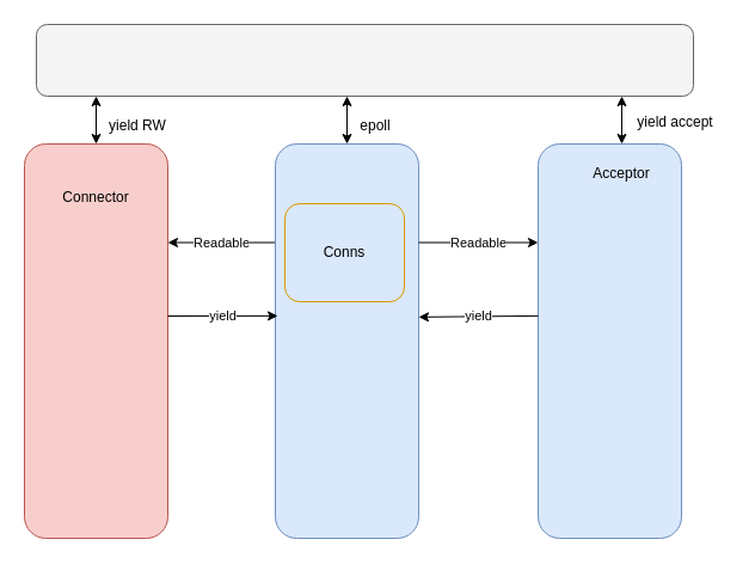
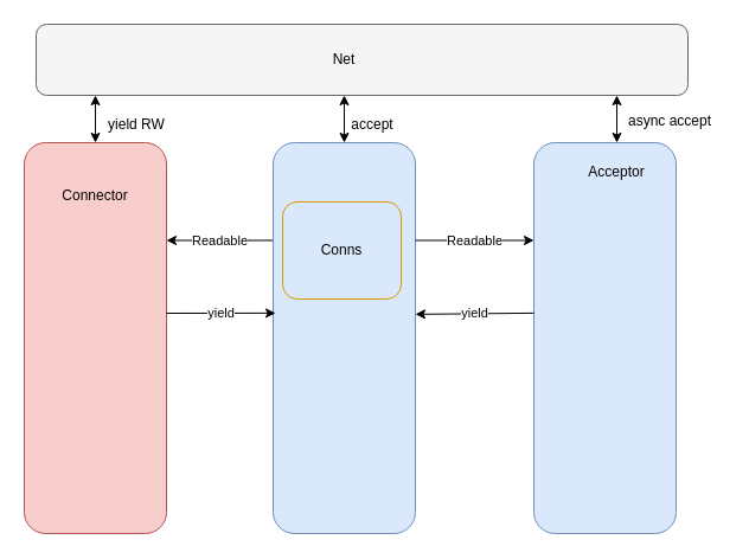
  <mxCell id="0" />
  <mxCell id="1" parent="0" />
  <mxCell id="2" value="" style="rounded=1;whiteSpace=wrap;html=1;fillColor=#dae8fc;strokeColor=#6c8ebf;" vertex="1" parent="1"><mxGeometry x="450" y="120" width="120" height="330" as="geometry" /></mxCell>
  <mxCell id="3" value="" style="rounded=1;whiteSpace=wrap;html=1;fillColor=#f8cecc;strokeColor=#b85450;" vertex="1" parent="1"><mxGeometry x="20" y="120" width="120" height="330" as="geometry" /></mxCell>
  <mxCell id="4" value="Readable" style="edgeStyle=orthogonalEdgeStyle;rounded=0;orthogonalLoop=1;jettySize=auto;html=1;exitX=0;exitY=0.25;exitDx=0;exitDy=0;entryX=1;entryY=0.25;entryDx=0;entryDy=0;" edge="1" parent="1" source="5" target="3"><mxGeometry relative="1" as="geometry" /></mxCell>
  <mxCell id="5" value="" style="rounded=1;whiteSpace=wrap;html=1;fillColor=#dae8fc;strokeColor=#6c8ebf;" vertex="1" parent="1"><mxGeometry x="230" y="120" width="120" height="330" as="geometry" /></mxCell>
  <mxCell id="6" value="Connector" style="text;html=1;strokeColor=none;fillColor=none;align=center;verticalAlign=middle;whiteSpace=wrap;rounded=0;" vertex="1" parent="1"><mxGeometry x="50" y="150" width="60" height="30" as="geometry" /></mxCell>
  <mxCell id="7" value="Acceptor" style="text;html=1;strokeColor=none;fillColor=none;align=center;verticalAlign=middle;whiteSpace=wrap;rounded=0;" vertex="1" parent="1"><mxGeometry x="490" y="130" width="60" height="30" as="geometry" /></mxCell>
  <mxCell id="8" value="Conns" style="rounded=1;whiteSpace=wrap;html=1;fillColor=#dae8fc;strokeColor=#d79b00;" vertex="1" parent="1"><mxGeometry x="238" y="170" width="100" height="82" as="geometry" /></mxCell>
  <mxCell id="9" value="Readable" style="endArrow=classic;html=1;rounded=0;entryX=0;entryY=0.25;entryDx=0;entryDy=0;exitX=1;exitY=0.25;exitDx=0;exitDy=0;" edge="1" parent="1" source="5" target="2"><mxGeometry width="50" height="50" relative="1" as="geometry"><mxPoint x="350" y="144" as="sourcePoint" /><mxPoint x="470" y="202.5" as="targetPoint" /></mxGeometry></mxCell>
  <mxCell id="10" value="" style="rounded=1;whiteSpace=wrap;html=1;strokeColor=#666666;fillColor=#f5f5f5;fontColor=#333333;" vertex="1" parent="1"><mxGeometry x="30" y="20" width="550" height="60" as="geometry" /></mxCell>
+ <mxCell id="11" value="Net" style="text;html=1;strokeColor=none;fillColor=none;align=center;verticalAlign=middle;whiteSpace=wrap;rounded=0;" vertex="1" parent="1"><mxGeometry x="260" y="35" width="60" height="30" as="geometry" /></mxCell>
  <mxCell id="12" value="yield RW" style="text;html=1;strokeColor=none;fillColor=none;align=center;verticalAlign=middle;whiteSpace=wrap;rounded=0;" vertex="1" parent="1"><mxGeometry x="70" y="90" width="90" height="30" as="geometry" /></mxCell>
- <mxCell id="13" value="yield accept" style="text;html=1;strokeColor=none;fillColor=none;align=center;verticalAlign=middle;whiteSpace=wrap;rounded=0;" vertex="1" parent="1"><mxGeometry x="520" y="87" width="90" height="30" as="geometry" /></mxCell>
- <mxCell id="14" value="epoll" style="text;html=1;strokeColor=none;fillColor=none;align=center;verticalAlign=middle;whiteSpace=wrap;rounded=0;" vertex="1" parent="1"><mxGeometry x="284" y="90" width="60" height="30" as="geometry" /></mxCell>
+ <mxCell id="13" value="async accept" style="text;html=1;strokeColor=none;fillColor=none;align=center;verticalAlign=middle;whiteSpace=wrap;rounded=0;" vertex="1" parent="1"><mxGeometry x="520" y="87" width="90" height="30" as="geometry" /></mxCell>
+ <mxCell id="14" value="accept" style="text;html=1;strokeColor=none;fillColor=none;align=center;verticalAlign=middle;whiteSpace=wrap;rounded=0;" vertex="1" parent="1"><mxGeometry x="284" y="90" width="60" height="30" as="geometry" /></mxCell>
  <mxCell id="15" value="" style="endArrow=classic;startArrow=classic;html=1;rounded=0;targetPerimeterSpacing=0;entryX=0.5;entryY=0;entryDx=0;entryDy=0;" edge="1" parent="1" target="5"><mxGeometry width="50" height="50" relative="1" as="geometry"><mxPoint x="290" y="80" as="sourcePoint" /><mxPoint x="286" y="110" as="targetPoint" /></mxGeometry></mxCell>
  <mxCell id="16" value="" style="endArrow=classic;startArrow=classic;html=1;rounded=0;targetPerimeterSpacing=0;entryX=0.5;entryY=0;entryDx=0;entryDy=0;" edge="1" parent="1" target="3"><mxGeometry width="50" height="50" relative="1" as="geometry"><mxPoint x="80" y="80" as="sourcePoint" /><mxPoint x="290" y="200" as="targetPoint" /></mxGeometry></mxCell>
  <mxCell id="17" value="" style="endArrow=classic;startArrow=classic;html=1;rounded=0;targetPerimeterSpacing=0;" edge="1" parent="1"><mxGeometry width="50" height="50" relative="1" as="geometry"><mxPoint x="520" y="120" as="sourcePoint" /><mxPoint x="520" y="80" as="targetPoint" /></mxGeometry></mxCell>
  <mxCell id="18" value="yield" style="endArrow=classic;html=1;rounded=0;targetPerimeterSpacing=0;entryX=0.017;entryY=0.436;entryDx=0;entryDy=0;entryPerimeter=0;" edge="1" parent="1" target="5"><mxGeometry width="50" height="50" relative="1" as="geometry"><mxPoint x="140" y="264" as="sourcePoint" /><mxPoint x="290" y="200" as="targetPoint" /></mxGeometry></mxCell>
  <mxCell id="19" value="yield" style="endArrow=classic;html=1;rounded=0;targetPerimeterSpacing=0;entryX=1;entryY=0.439;entryDx=0;entryDy=0;entryPerimeter=0;exitX=0;exitY=0.436;exitDx=0;exitDy=0;exitPerimeter=0;" edge="1" parent="1" source="2" target="5"><mxGeometry width="50" height="50" relative="1" as="geometry"><mxPoint x="240" y="250" as="sourcePoint" /><mxPoint x="290" y="200" as="targetPoint" /></mxGeometry></mxCell>
